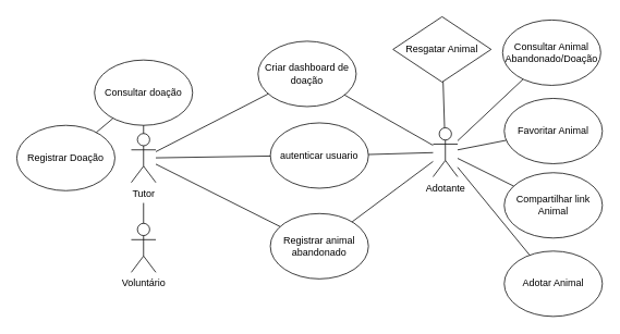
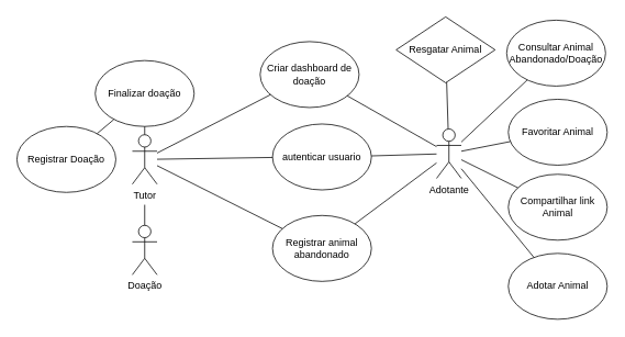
  <mxCell id="0" />
  <mxCell id="1" parent="0" />
- <mxCell id="2" value="Voluntário" style="shape=umlActor;verticalLabelPosition=bottom;verticalAlign=top;html=1;outlineConnect=0;" parent="1" vertex="1"><mxGeometry x="160" y="273" width="30" height="60" as="geometry" /></mxCell>
+ <mxCell id="2" value="Doação" style="shape=umlActor;verticalLabelPosition=bottom;verticalAlign=top;html=1;outlineConnect=0;" parent="1" vertex="1"><mxGeometry x="160" y="273" width="30" height="60" as="geometry" /></mxCell>
  <mxCell id="3" value="Registrar animal abandonado" style="ellipse;whiteSpace=wrap;html=1;" parent="1" vertex="1"><mxGeometry x="330" y="261" width="120" height="80" as="geometry" /></mxCell>
  <mxCell id="4" value="Adotante" style="shape=umlActor;verticalLabelPosition=bottom;verticalAlign=top;html=1;outlineConnect=0;" parent="1" vertex="1"><mxGeometry x="529" y="156" width="30" height="60" as="geometry" /></mxCell>
  <mxCell id="5" value="Resgatar Animal" style="rhombus;whiteSpace=wrap;html=1;" parent="1" vertex="1"><mxGeometry x="480" y="20" width="120" height="80" as="geometry" /></mxCell>
  <mxCell id="6" value="Favoritar Animal" style="ellipse;whiteSpace=wrap;html=1;" parent="1" vertex="1"><mxGeometry x="616" y="120" width="120" height="80" as="geometry" /></mxCell>
  <mxCell id="7" value="Compartilhar link Animal" style="ellipse;whiteSpace=wrap;html=1;" parent="1" vertex="1"><mxGeometry x="616" y="211" width="120" height="80" as="geometry" /></mxCell>
  <mxCell id="8" value="Consultar Animal&lt;br&gt;Abandonado/Doação" style="ellipse;whiteSpace=wrap;html=1;" parent="1" vertex="1"><mxGeometry x="614" y="24" width="120" height="80" as="geometry" /></mxCell>
  <mxCell id="9" value="Adotar Animal" style="ellipse;whiteSpace=wrap;html=1;" parent="1" vertex="1"><mxGeometry x="616" y="307" width="120" height="80" as="geometry" /></mxCell>
  <mxCell id="10" value="" style="endArrow=none;html=1;rounded=0;" parent="1" source="5" target="4" edge="1"><mxGeometry width="50" height="50" relative="1" as="geometry"><mxPoint x="724" y="449" as="sourcePoint" /><mxPoint x="774" y="399" as="targetPoint" /></mxGeometry></mxCell>
  <mxCell id="11" value="" style="endArrow=none;html=1;rounded=0;" parent="1" source="7" target="4" edge="1"><mxGeometry width="50" height="50" relative="1" as="geometry"><mxPoint x="724" y="449" as="sourcePoint" /><mxPoint x="774" y="399" as="targetPoint" /></mxGeometry></mxCell>
  <mxCell id="12" value="" style="endArrow=none;html=1;rounded=0;" parent="1" source="9" target="4" edge="1"><mxGeometry width="50" height="50" relative="1" as="geometry"><mxPoint x="724" y="449" as="sourcePoint" /><mxPoint x="774" y="399" as="targetPoint" /></mxGeometry></mxCell>
  <mxCell id="13" value="" style="endArrow=none;html=1;rounded=0;" parent="1" source="6" target="4" edge="1"><mxGeometry width="50" height="50" relative="1" as="geometry"><mxPoint x="724" y="449" as="sourcePoint" /><mxPoint x="774" y="399" as="targetPoint" /></mxGeometry></mxCell>
  <mxCell id="14" value="" style="endArrow=none;html=1;rounded=0;" parent="1" source="8" target="4" edge="1"><mxGeometry width="50" height="50" relative="1" as="geometry"><mxPoint x="724" y="449" as="sourcePoint" /><mxPoint x="774" y="399" as="targetPoint" /></mxGeometry></mxCell>
  <mxCell id="15" value="Tutor" style="shape=umlActor;verticalLabelPosition=bottom;verticalAlign=top;html=1;outlineConnect=0;" parent="1" vertex="1"><mxGeometry x="160" y="163" width="30" height="60" as="geometry" /></mxCell>
- <mxCell id="16" value="Consultar doação" style="ellipse;whiteSpace=wrap;html=1;" parent="1" vertex="1"><mxGeometry x="115" y="73" width="120" height="80" as="geometry" /></mxCell>
+ <mxCell id="16" value="Finalizar doação" style="ellipse;whiteSpace=wrap;html=1;" parent="1" vertex="1"><mxGeometry x="115" y="73" width="120" height="80" as="geometry" /></mxCell>
  <mxCell id="17" value="Registrar Doação" style="ellipse;whiteSpace=wrap;html=1;" parent="1" vertex="1"><mxGeometry x="20" y="153" width="120" height="80" as="geometry" /></mxCell>
  <mxCell id="18" value="" style="endArrow=none;html=1;rounded=0;" parent="1" source="16" target="15" edge="1"><mxGeometry width="50" height="50" relative="1" as="geometry"><mxPoint x="344" y="589" as="sourcePoint" /><mxPoint x="394" y="539" as="targetPoint" /></mxGeometry></mxCell>
  <mxCell id="19" value="" style="endArrow=none;html=1;rounded=0;" parent="1" source="17" target="16" edge="1"><mxGeometry width="50" height="50" relative="1" as="geometry"><mxPoint x="344" y="589" as="sourcePoint" /><mxPoint x="394" y="539" as="targetPoint" /></mxGeometry></mxCell>
  <mxCell id="20" value="Criar dashboard de doação" style="ellipse;whiteSpace=wrap;html=1;" parent="1" vertex="1"><mxGeometry x="315" y="50" width="120" height="80" as="geometry" /></mxCell>
  <mxCell id="21" value="autenticar usuario" style="ellipse;whiteSpace=wrap;html=1;" parent="1" vertex="1"><mxGeometry x="330" y="150" width="120" height="80" as="geometry" /></mxCell>
  <mxCell id="22" value="" style="endArrow=none;html=1;rounded=0;" edge="1" parent="1" source="20" target="4"><mxGeometry width="50" height="50" relative="1" as="geometry"><mxPoint x="507" y="457.5" as="sourcePoint" /><mxPoint x="581" y="508.5" as="targetPoint" /></mxGeometry></mxCell>
  <mxCell id="23" value="" style="endArrow=none;html=1;rounded=0;" edge="1" parent="1" source="21" target="4"><mxGeometry width="50" height="50" relative="1" as="geometry"><mxPoint x="508" y="390" as="sourcePoint" /><mxPoint x="564" y="389" as="targetPoint" /></mxGeometry></mxCell>
  <mxCell id="24" value="" style="endArrow=none;html=1;rounded=0;" edge="1" parent="1" source="4" target="3"><mxGeometry width="50" height="50" relative="1" as="geometry"><mxPoint x="394" y="495" as="sourcePoint" /><mxPoint x="444" y="445" as="targetPoint" /></mxGeometry></mxCell>
  <mxCell id="25" value="" style="endArrow=none;html=1;rounded=0;" edge="1" parent="1" source="3" target="15"><mxGeometry width="50" height="50" relative="1" as="geometry"><mxPoint x="394" y="495" as="sourcePoint" /><mxPoint x="444" y="445" as="targetPoint" /></mxGeometry></mxCell>
  <mxCell id="26" value="" style="endArrow=none;html=1;rounded=0;" edge="1" parent="1" source="21" target="15"><mxGeometry width="50" height="50" relative="1" as="geometry"><mxPoint x="394" y="495" as="sourcePoint" /><mxPoint x="444" y="445" as="targetPoint" /></mxGeometry></mxCell>
  <mxCell id="27" value="" style="endArrow=none;html=1;rounded=0;" edge="1" parent="1" source="15" target="20"><mxGeometry width="50" height="50" relative="1" as="geometry"><mxPoint x="394" y="222" as="sourcePoint" /><mxPoint x="444" y="172" as="targetPoint" /></mxGeometry></mxCell>
  <mxCell id="28" value="" style="endArrow=none;html=1;rounded=0;" edge="1" parent="1" source="2"><mxGeometry width="50" height="50" relative="1" as="geometry"><mxPoint x="394" y="222" as="sourcePoint" /><mxPoint x="175" y="248" as="targetPoint" /></mxGeometry></mxCell>
